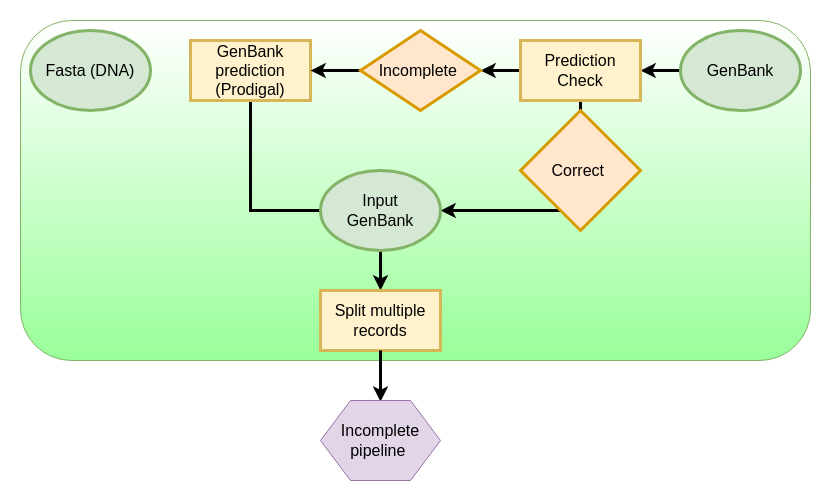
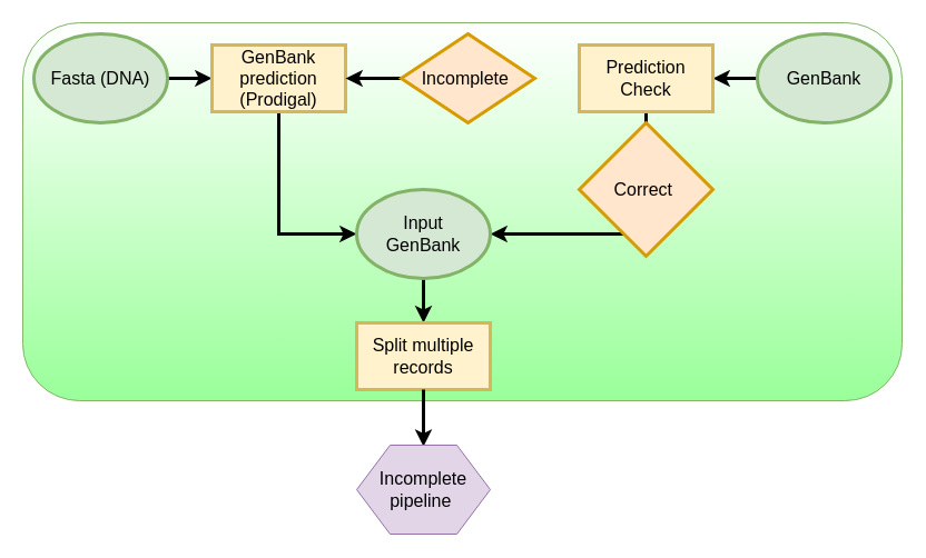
  <mxCell id="0" />
  <mxCell id="1" parent="0" />
  <mxCell id="2" value="" style="rounded=1;whiteSpace=wrap;html=1;fillColor=#FFFFFF;strokeColor=#82b366;gradientDirection=south;gradientColor=#99FF99;" vertex="1" parent="1"><mxGeometry x="20" y="20" width="790" height="340" as="geometry" /></mxCell>
+ <mxCell id="3" style="edgeStyle=orthogonalEdgeStyle;rounded=0;html=1;exitX=1;exitY=0.5;entryX=0;entryY=0.5;jettySize=auto;orthogonalLoop=1;strokeWidth=3;fontSize=16;" edge="1" parent="1" source="4" target="11"><mxGeometry relative="1" as="geometry" /></mxCell>
  <mxCell id="4" value="Fasta (DNA)&lt;br style=&quot;font-size: 16px;&quot;&gt;" style="ellipse;whiteSpace=wrap;html=1;strokeWidth=3;fillColor=#d5e8d4;strokeColor=#82b366;fontSize=16;" vertex="1" parent="1"><mxGeometry x="30" y="30" width="120" height="80" as="geometry" /></mxCell>
  <mxCell id="5" style="edgeStyle=orthogonalEdgeStyle;rounded=0;html=1;exitX=0;exitY=0.5;entryX=1;entryY=0.5;jettySize=auto;orthogonalLoop=1;strokeWidth=3;fontSize=16;" edge="1" parent="1" source="6" target="9"><mxGeometry relative="1" as="geometry" /></mxCell>
  <mxCell id="6" value="GenBank&lt;br style=&quot;font-size: 16px;&quot;&gt;" style="ellipse;whiteSpace=wrap;html=1;strokeWidth=3;fillColor=#d5e8d4;strokeColor=#82b366;fontSize=16;" vertex="1" parent="1"><mxGeometry x="680" y="30" width="120" height="80" as="geometry" /></mxCell>
  <mxCell id="7" style="edgeStyle=orthogonalEdgeStyle;rounded=0;html=1;entryX=1;entryY=0.5;jettySize=auto;orthogonalLoop=1;exitX=0.5;exitY=1;strokeWidth=3;fontSize=16;" edge="1" parent="1" source="9" target="16"><mxGeometry relative="1" as="geometry"><mxPoint x="440" y="240" as="targetPoint" /></mxGeometry></mxCell>
- <mxCell id="8" style="edgeStyle=orthogonalEdgeStyle;rounded=0;html=1;exitX=0;exitY=0.5;entryX=1;entryY=0.5;jettySize=auto;orthogonalLoop=1;strokeWidth=3;fontSize=16;" edge="1" parent="1" source="9" target="14"><mxGeometry relative="1" as="geometry" /></mxCell>
  <mxCell id="9" value="Prediction Check" style="rounded=0;whiteSpace=wrap;html=1;fillColor=#fff2cc;strokeColor=#d6b656;strokeWidth=3;fontSize=16;" vertex="1" parent="1"><mxGeometry x="520" y="40" width="120" height="60" as="geometry" /></mxCell>
- <mxCell id="10" style="edgeStyle=orthogonalEdgeStyle;rounded=0;html=1;exitX=0.5;exitY=1;entryX=0;entryY=0.5;jettySize=auto;orthogonalLoop=1;strokeWidth=3;fontSize=16;endArrow=none;" edge="1" parent="1" source="11" target="16"><mxGeometry relative="1" as="geometry"><mxPoint x="320" y="240" as="targetPoint" /></mxGeometry></mxCell>
+ <mxCell id="10" style="edgeStyle=orthogonalEdgeStyle;rounded=0;html=1;exitX=0.5;exitY=1;entryX=0;entryY=0.5;jettySize=auto;orthogonalLoop=1;strokeWidth=3;fontSize=16;" edge="1" parent="1" source="11" target="16"><mxGeometry relative="1" as="geometry"><mxPoint x="320" y="240" as="targetPoint" /></mxGeometry></mxCell>
  <mxCell id="11" value="GenBank prediction&lt;br style=&quot;font-size: 16px;&quot;&gt;(Prodigal)&lt;br style=&quot;font-size: 16px;&quot;&gt;" style="rounded=0;whiteSpace=wrap;html=1;fillColor=#fff2cc;strokeColor=#d6b656;strokeWidth=3;fontSize=16;" vertex="1" parent="1"><mxGeometry x="190" y="40" width="120" height="60" as="geometry" /></mxCell>
  <mxCell id="12" value="&lt;br style=&quot;font-size: 16px;&quot;&gt;Correct&amp;nbsp;&lt;br style=&quot;font-size: 16px;&quot;&gt;&lt;br style=&quot;font-size: 16px;&quot;&gt;" style="rhombus;whiteSpace=wrap;html=1;fillColor=#ffe6cc;strokeColor=#d79b00;strokeWidth=3;fontSize=16;" vertex="1" parent="1"><mxGeometry x="520" y="110" width="120" height="120" as="geometry" /></mxCell>
  <mxCell id="13" style="edgeStyle=orthogonalEdgeStyle;rounded=0;html=1;exitX=0;exitY=0.5;entryX=1;entryY=0.5;jettySize=auto;orthogonalLoop=1;strokeWidth=3;fontSize=16;" edge="1" parent="1" source="14" target="11"><mxGeometry relative="1" as="geometry" /></mxCell>
  <mxCell id="14" value="Incomplete&amp;nbsp;&lt;br style=&quot;font-size: 16px;&quot;&gt;" style="rhombus;whiteSpace=wrap;html=1;fillColor=#ffe6cc;strokeColor=#d79b00;strokeWidth=3;fontSize=16;" vertex="1" parent="1"><mxGeometry x="360" y="30" width="120" height="80" as="geometry" /></mxCell>
  <mxCell id="15" style="edgeStyle=orthogonalEdgeStyle;rounded=0;html=1;exitX=0.5;exitY=1;jettySize=auto;orthogonalLoop=1;strokeWidth=3;fontSize=16;" edge="1" parent="1" source="16"><mxGeometry relative="1" as="geometry"><mxPoint x="380" y="290" as="targetPoint" /></mxGeometry></mxCell>
  <mxCell id="16" value="&lt;span style=&quot;font-size: 16px;&quot;&gt;Input&lt;br style=&quot;font-size: 16px;&quot;&gt;GenBank&lt;br style=&quot;font-size: 16px;&quot;&gt;&lt;/span&gt;" style="ellipse;whiteSpace=wrap;html=1;strokeWidth=3;fillColor=#d5e8d4;strokeColor=#82b366;fontSize=16;" vertex="1" parent="1"><mxGeometry x="320" y="170" width="120" height="80" as="geometry" /></mxCell>
  <mxCell id="17" value="Split multiple records&lt;br style=&quot;font-size: 16px&quot;&gt;" style="rounded=0;whiteSpace=wrap;html=1;fillColor=#fff2cc;strokeColor=#d6b656;strokeWidth=3;fontSize=16;" vertex="1" parent="1"><mxGeometry x="320" y="290" width="120" height="60" as="geometry" /></mxCell>
  <mxCell id="18" style="edgeStyle=orthogonalEdgeStyle;rounded=0;html=1;exitX=0.5;exitY=1;jettySize=auto;orthogonalLoop=1;strokeWidth=3;fontSize=16;exitDx=0;exitDy=0;entryX=0.5;entryY=0;entryDx=0;entryDy=0;" edge="1" parent="1" source="17"><mxGeometry relative="1" as="geometry"><mxPoint x="380" y="401.286" as="targetPoint" /><mxPoint x="375.966" y="369.759" as="sourcePoint" /></mxGeometry></mxCell>
  <mxCell id="19" value="&lt;font style=&quot;font-size: 16px&quot;&gt;&lt;font style=&quot;font-size: 16px&quot;&gt;Incomplete&lt;br&gt;&lt;/font&gt;pipeline&amp;nbsp;&lt;/font&gt;&lt;br&gt;" style="shape=hexagon;perimeter=hexagonPerimeter2;whiteSpace=wrap;html=1;fillColor=#e1d5e7;strokeColor=#9673a6;" vertex="1" parent="1"><mxGeometry x="320" y="400" width="120" height="80" as="geometry" /></mxCell>
